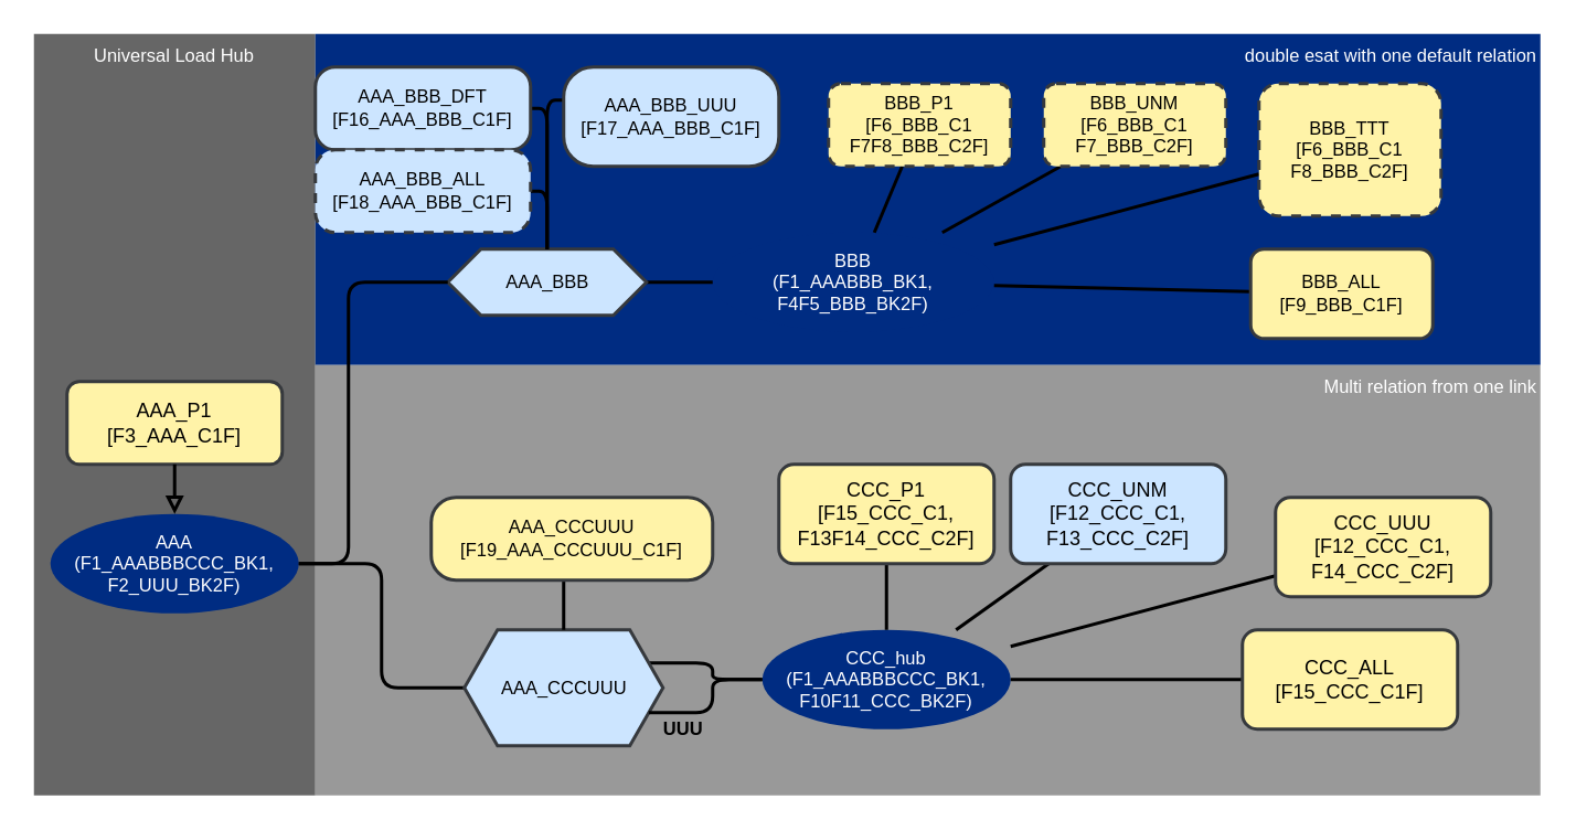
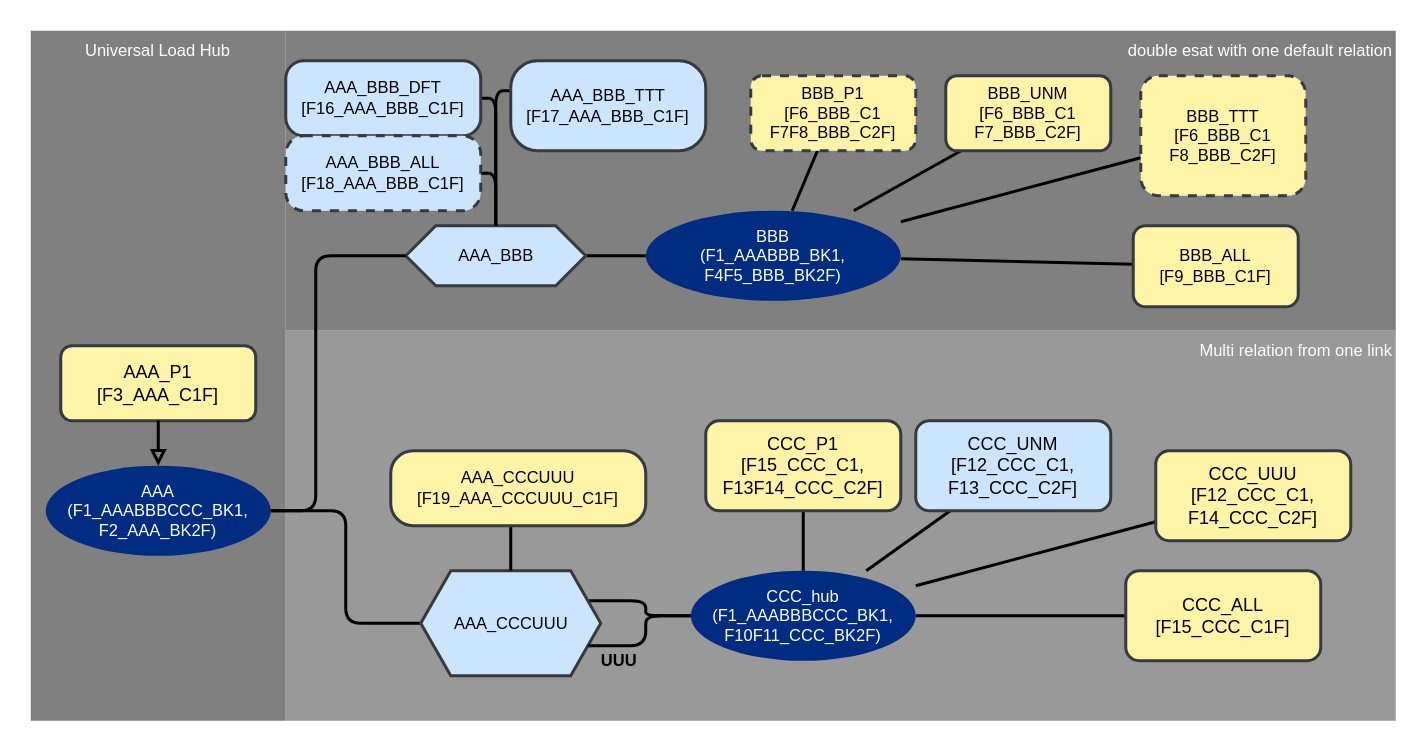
  <mxCell id="0" />
  <mxCell id="1" value="Areas" parent="0" />
- <mxCell id="2" value="Universal Load Hub" style="rounded=0;whiteSpace=wrap;html=1;fontFamily=Helvetica;fontSize=11;fontColor=#FFFFFF;fillColor=#666666;verticalAlign=top;strokeColor=none;" parent="1" vertex="1"><mxGeometry x="20" y="20" width="170" height="460" as="geometry" /></mxCell>
- <mxCell id="3" value="double esat with one default relation" style="rounded=0;whiteSpace=wrap;html=1;fontFamily=Helvetica;fontSize=11;fontColor=#FFFFFF;fillColor=#002c82;verticalAlign=top;align=right;strokeColor=none;" parent="1" vertex="1"><mxGeometry x="190" y="20" width="740" height="200" as="geometry" /></mxCell>
+ <mxCell id="2" value="Universal Load Hub" style="rounded=0;whiteSpace=wrap;html=1;fontFamily=Helvetica;fontSize=11;fontColor=#FFFFFF;fillColor=#808080;verticalAlign=top;strokeColor=none;" parent="1" vertex="1"><mxGeometry x="20" y="20" width="170" height="460" as="geometry" /></mxCell>
+ <mxCell id="3" value="double esat with one default relation" style="rounded=0;whiteSpace=wrap;html=1;fontFamily=Helvetica;fontSize=11;fontColor=#FFFFFF;fillColor=#808080;verticalAlign=top;align=right;strokeColor=none;" parent="1" vertex="1"><mxGeometry x="190" y="20" width="740" height="200" as="geometry" /></mxCell>
  <mxCell id="4" value="Multi relation from one link" style="rounded=0;whiteSpace=wrap;html=1;fontFamily=Helvetica;fontSize=11;fontColor=#FFFFFF;fillColor=#999999;verticalAlign=top;strokeColor=none;align=right;" parent="1" vertex="1"><mxGeometry x="190" y="220" width="740" height="260" as="geometry" /></mxCell>
  <mxCell id="5" value="Main Model" parent="0" />
  <mxCell id="6" value="BBB&lt;br&gt;(F1_AAABBB_BK1,&lt;br style=&quot;border-color: var(--border-color);&quot;&gt;F4F5_BBB_BK2F)" style="strokeWidth=2;html=1;shape=mxgraph.flowchart.start_1;whiteSpace=wrap;strokeColor=none;fontColor=#ffffff;fillColor=#002C82;fontFamily=Helvetica;fontSize=11;perimeterSpacing=0;gradientColor=none;" parent="5" vertex="1"><mxGeometry x="430" y="140" width="170" height="60" as="geometry" /></mxCell>
- <mxCell id="7" value="AAA&lt;br&gt;(F1_AAABBBCCC_BK1,&lt;br&gt;F2_UUU_BK2F)" style="strokeWidth=2;html=1;shape=mxgraph.flowchart.start_1;whiteSpace=wrap;strokeColor=none;fontColor=#ffffff;fillColor=#002C82;fontFamily=Helvetica;fontSize=11;" parent="5" vertex="1"><mxGeometry x="30" y="310" width="150" height="60" as="geometry" /></mxCell>
+ <mxCell id="7" value="AAA&lt;br&gt;(F1_AAABBBCCC_BK1,&lt;br&gt;F2_AAA_BK2F)" style="strokeWidth=2;html=1;shape=mxgraph.flowchart.start_1;whiteSpace=wrap;strokeColor=none;fontColor=#ffffff;fillColor=#002C82;fontFamily=Helvetica;fontSize=11;" parent="5" vertex="1"><mxGeometry x="30" y="310" width="150" height="60" as="geometry" /></mxCell>
  <mxCell id="8" value="AAA_P1&lt;br&gt;[F3_AAA_C1F]" style="rounded=1;whiteSpace=wrap;html=1;strokeColor=#36393d;fillColor=#FFF3A8;strokeWidth=2;" parent="5" vertex="1"><mxGeometry x="40" y="230" width="130" height="50" as="geometry" /></mxCell>
  <mxCell id="9" style="edgeStyle=orthogonalEdgeStyle;rounded=1;orthogonalLoop=1;jettySize=auto;html=1;endArrow=block;endFill=0;jumpStyle=none;strokeWidth=2;" parent="5" source="8" target="7" edge="1"><mxGeometry relative="1" as="geometry"><mxPoint x="-160" y="50" as="sourcePoint" /><mxPoint x="-70" y="190" as="targetPoint" /></mxGeometry></mxCell>
  <mxCell id="10" style="edgeStyle=orthogonalEdgeStyle;shape=connector;rounded=1;jumpStyle=none;orthogonalLoop=1;jettySize=auto;html=1;labelBackgroundColor=default;strokeColor=default;strokeWidth=2;fontFamily=Helvetica;fontSize=11;fontColor=default;endArrow=none;endFill=0;" parent="5" source="11" target="6" edge="1"><mxGeometry relative="1" as="geometry"><mxPoint x="430" y="140" as="targetPoint" /></mxGeometry></mxCell>
  <mxCell id="11" value="AAA_BBB" style="verticalLabelPosition=middle;verticalAlign=middle;html=1;shape=hexagon;perimeter=hexagonPerimeter2;arcSize=6;size=0.167;fillColor=#cce5ff;strokeColor=#36393d;strokeWidth=2;fontFamily=Helvetica;fontSize=11;fontColor=default;labelPosition=center;align=center;" parent="5" vertex="1"><mxGeometry x="270" y="150" width="120" height="40" as="geometry" /></mxCell>
  <mxCell id="12" style="edgeStyle=orthogonalEdgeStyle;shape=connector;rounded=1;jumpStyle=none;orthogonalLoop=1;jettySize=auto;html=1;labelBackgroundColor=default;strokeColor=default;strokeWidth=2;fontFamily=Helvetica;fontSize=11;fontColor=default;endArrow=none;endFill=0;exitX=1;exitY=0.5;exitDx=0;exitDy=0;exitPerimeter=0;" parent="5" source="7" target="11" edge="1"><mxGeometry relative="1" as="geometry"><mxPoint x="220" y="140" as="sourcePoint" /><Array as="points"><mxPoint x="210" y="340" /><mxPoint x="210" y="170" /></Array></mxGeometry></mxCell>
  <mxCell id="13" style="edgeStyle=orthogonalEdgeStyle;shape=connector;rounded=1;jumpStyle=none;orthogonalLoop=1;jettySize=auto;html=1;labelBackgroundColor=default;strokeColor=default;strokeWidth=2;fontFamily=Helvetica;fontSize=11;fontColor=default;endArrow=none;endFill=0;" parent="5" source="14" target="11" edge="1"><mxGeometry relative="1" as="geometry"><Array as="points"><mxPoint x="330" y="65" /></Array></mxGeometry></mxCell>
  <mxCell id="14" value="AAA_BBB_DFT&lt;br&gt;[F16_AAA_BBB_C1F]" style="rounded=1;whiteSpace=wrap;html=1;strokeColor=#36393d;fillColor=#cce5ff;strokeWidth=2;fontSize=11;arcSize=24;" parent="5" vertex="1"><mxGeometry x="190" y="40" width="130" height="50" as="geometry" /></mxCell>
  <mxCell id="15" style="shape=connector;rounded=1;jumpStyle=none;orthogonalLoop=1;jettySize=auto;html=1;labelBackgroundColor=default;strokeColor=default;strokeWidth=2;fontFamily=Helvetica;fontSize=11;fontColor=default;endArrow=none;endFill=0;edgeStyle=orthogonalEdgeStyle;" parent="5" source="16" target="11" edge="1"><mxGeometry relative="1" as="geometry"><Array as="points"><mxPoint x="330" y="60" /></Array></mxGeometry></mxCell>
- <mxCell id="16" value="AAA_BBB_UUU&lt;br&gt;[F17_AAA_BBB_C1F]" style="rounded=1;whiteSpace=wrap;html=1;strokeColor=#36393d;fillColor=#cce5ff;strokeWidth=2;fontSize=11;arcSize=30;" parent="5" vertex="1"><mxGeometry x="340" y="40" width="130" height="60" as="geometry" /></mxCell>
+ <mxCell id="16" value="AAA_BBB_TTT&lt;br&gt;[F17_AAA_BBB_C1F]" style="rounded=1;whiteSpace=wrap;html=1;strokeColor=#36393d;fillColor=#cce5ff;strokeWidth=2;fontSize=11;arcSize=30;" parent="5" vertex="1"><mxGeometry x="340" y="40" width="130" height="60" as="geometry" /></mxCell>
  <mxCell id="17" value="" style="edgeStyle=orthogonalEdgeStyle;shape=connector;rounded=1;jumpStyle=none;orthogonalLoop=1;jettySize=auto;html=1;entryX=0;entryY=0.5;entryDx=0;entryDy=0;entryPerimeter=0;labelBackgroundColor=none;strokeColor=default;strokeWidth=2;fontFamily=Helvetica;fontSize=11;fontColor=default;endArrow=none;endFill=0;exitX=1;exitY=0.25;exitDx=0;exitDy=0;fontStyle=1" parent="5" source="19" target="20" edge="1"><mxGeometry x="-0.463" y="10" relative="1" as="geometry"><mxPoint as="offset" /></mxGeometry></mxCell>
  <mxCell id="18" style="edgeStyle=orthogonalEdgeStyle;shape=connector;rounded=1;jumpStyle=none;orthogonalLoop=1;jettySize=auto;html=1;labelBackgroundColor=default;strokeColor=default;strokeWidth=2;fontFamily=Helvetica;fontSize=11;fontColor=default;endArrow=none;endFill=0;entryX=1;entryY=0.5;entryDx=0;entryDy=0;entryPerimeter=0;elbow=vertical;" parent="5" source="19" target="7" edge="1"><mxGeometry relative="1" as="geometry"><mxPoint x="222.86" y="450" as="targetPoint" /></mxGeometry></mxCell>
  <mxCell id="19" value="AAA_CCCUUU" style="verticalLabelPosition=middle;verticalAlign=middle;html=1;shape=hexagon;perimeter=hexagonPerimeter2;arcSize=6;size=0.167;fillColor=#cce5ff;strokeColor=#36393d;strokeWidth=2;fontFamily=Helvetica;fontSize=11;fontColor=default;labelPosition=center;align=center;" parent="5" vertex="1"><mxGeometry x="280" y="380" width="120" height="70" as="geometry" /></mxCell>
  <mxCell id="20" value="CCC_hub&lt;br&gt;(F1_AAABBBCCC_BK1,&lt;br&gt;F10F11_CCC_BK2F)" style="strokeWidth=2;html=1;shape=mxgraph.flowchart.start_1;whiteSpace=wrap;strokeColor=none;fontColor=#ffffff;fillColor=#002C82;fontFamily=Helvetica;fontSize=11;" parent="5" vertex="1"><mxGeometry x="460" y="380" width="150" height="60" as="geometry" /></mxCell>
  <mxCell id="21" style="edgeStyle=orthogonalEdgeStyle;shape=connector;rounded=1;jumpStyle=none;orthogonalLoop=1;jettySize=auto;html=1;entryX=0;entryY=0.5;entryDx=0;entryDy=0;entryPerimeter=0;labelBackgroundColor=default;strokeColor=default;strokeWidth=2;fontFamily=Helvetica;fontSize=11;fontColor=default;endArrow=none;endFill=0;exitX=1;exitY=0.75;exitDx=0;exitDy=0;" parent="5" source="19" target="20" edge="1"><mxGeometry relative="1" as="geometry"><mxPoint x="404" y="380" as="sourcePoint" /><mxPoint x="490" y="390" as="targetPoint" /></mxGeometry></mxCell>
  <mxCell id="22" value="UUU" style="edgeLabel;html=1;align=center;verticalAlign=middle;resizable=0;points=[];fontSize=11;fontFamily=Helvetica;fontColor=default;labelBackgroundColor=none;fontStyle=1" parent="21" vertex="1" connectable="0"><mxGeometry x="-0.334" relative="1" as="geometry"><mxPoint x="-9" y="10" as="offset" /></mxGeometry></mxCell>
  <mxCell id="23" style="edgeStyle=none;shape=connector;rounded=1;jumpStyle=none;orthogonalLoop=1;jettySize=auto;html=1;labelBackgroundColor=default;strokeColor=default;strokeWidth=2;fontFamily=Helvetica;fontSize=11;fontColor=default;endArrow=none;endFill=0;entryX=0.5;entryY=0;entryDx=0;entryDy=0;entryPerimeter=0;" parent="5" source="24" target="20" edge="1"><mxGeometry relative="1" as="geometry" /></mxCell>
  <mxCell id="24" value="CCC_P1&lt;br&gt;[F15_CCC_C1,&lt;br&gt;F13F14_CCC_C2F]" style="rounded=1;whiteSpace=wrap;html=1;strokeColor=#36393d;fillColor=#FFF3A8;strokeWidth=2;" parent="5" vertex="1"><mxGeometry x="470" y="280" width="130" height="60" as="geometry" /></mxCell>
  <mxCell id="25" style="shape=connector;rounded=1;jumpStyle=none;orthogonalLoop=1;jettySize=auto;html=1;labelBackgroundColor=default;strokeColor=default;strokeWidth=2;fontFamily=Helvetica;fontSize=11;fontColor=default;endArrow=none;endFill=0;" parent="5" source="26" target="6" edge="1"><mxGeometry relative="1" as="geometry" /></mxCell>
  <mxCell id="26" value="BBB_P1&lt;br style=&quot;font-size: 11px;&quot;&gt;[F6_BBB_C1&lt;br&gt;F7F8_BBB_C2F]" style="rounded=1;whiteSpace=wrap;html=1;strokeColor=#36393d;fillColor=#FFF3A8;strokeWidth=2;fontSize=11;arcSize=15;dashed=1;" parent="5" vertex="1"><mxGeometry x="500" y="50" width="110" height="50" as="geometry" /></mxCell>
  <mxCell id="27" style="edgeStyle=elbowEdgeStyle;shape=connector;rounded=1;jumpStyle=none;orthogonalLoop=1;jettySize=auto;html=1;labelBackgroundColor=default;strokeColor=default;strokeWidth=2;fontFamily=Helvetica;fontSize=11;fontColor=default;endArrow=none;endFill=0;" edge="1" parent="5" source="28" target="19"><mxGeometry relative="1" as="geometry" /></mxCell>
  <mxCell id="28" value="AAA_CCCUUU&lt;br&gt;[F19_AAA_CCCUUU_C1F]" style="rounded=1;whiteSpace=wrap;html=1;strokeColor=#36393d;fillColor=#fff3a8;strokeWidth=2;fontSize=11;arcSize=30;" vertex="1" parent="5"><mxGeometry x="260" y="300" width="170" height="50" as="geometry" /></mxCell>
  <mxCell id="29" style="edgeStyle=none;shape=connector;rounded=1;jumpStyle=none;orthogonalLoop=1;jettySize=auto;html=1;labelBackgroundColor=default;strokeColor=default;strokeWidth=2;fontFamily=Helvetica;fontSize=11;fontColor=default;endArrow=none;endFill=0;" edge="1" parent="5" source="30" target="6"><mxGeometry relative="1" as="geometry" /></mxCell>
- <mxCell id="30" value="BBB_UNM&lt;br style=&quot;font-size: 11px;&quot;&gt;[F6_BBB_C1&lt;br&gt;F7_BBB_C2F]" style="rounded=1;whiteSpace=wrap;html=1;strokeColor=#36393d;fillColor=#FFF3A8;strokeWidth=2;fontSize=11;arcSize=15;dashed=1;" vertex="1" parent="5"><mxGeometry x="630" y="50" width="110" height="50" as="geometry" /></mxCell>
+ <mxCell id="30" value="BBB_UNM&lt;br style=&quot;font-size: 11px;&quot;&gt;[F6_BBB_C1&lt;br&gt;F7_BBB_C2F]" style="rounded=1;whiteSpace=wrap;html=1;strokeColor=#36393d;fillColor=#FFF3A8;strokeWidth=2;fontSize=11;arcSize=15;" vertex="1" parent="5"><mxGeometry x="630" y="50" width="110" height="50" as="geometry" /></mxCell>
  <mxCell id="31" style="edgeStyle=none;shape=connector;rounded=1;jumpStyle=none;orthogonalLoop=1;jettySize=auto;html=1;labelBackgroundColor=default;strokeColor=default;strokeWidth=2;fontFamily=Helvetica;fontSize=11;fontColor=default;endArrow=none;endFill=0;" edge="1" parent="5" source="32" target="6"><mxGeometry relative="1" as="geometry" /></mxCell>
  <mxCell id="32" value="BBB_TTT&lt;br style=&quot;font-size: 11px;&quot;&gt;[F6_BBB_C1&lt;br&gt;F8_BBB_C2F]" style="rounded=1;whiteSpace=wrap;html=1;strokeColor=#36393d;fillColor=#FFF3A8;strokeWidth=2;fontSize=11;arcSize=15;dashed=1;" vertex="1" parent="5"><mxGeometry x="760" y="50" width="110" height="80" as="geometry" /></mxCell>
  <mxCell id="33" style="edgeStyle=none;shape=connector;rounded=1;jumpStyle=none;orthogonalLoop=1;jettySize=auto;html=1;labelBackgroundColor=default;strokeColor=default;strokeWidth=2;fontFamily=Helvetica;fontSize=11;fontColor=default;endArrow=none;endFill=0;" edge="1" parent="5" source="34" target="6"><mxGeometry relative="1" as="geometry" /></mxCell>
  <mxCell id="34" value="BBB_ALL&lt;br style=&quot;font-size: 11px;&quot;&gt;[F9_BBB_C1F]" style="rounded=1;whiteSpace=wrap;html=1;strokeColor=#36393d;fillColor=#FFF3A8;strokeWidth=2;fontSize=11;arcSize=15;" vertex="1" parent="5"><mxGeometry x="755" y="150" width="110" height="54" as="geometry" /></mxCell>
  <mxCell id="35" style="edgeStyle=none;shape=connector;rounded=1;jumpStyle=none;orthogonalLoop=1;jettySize=auto;html=1;labelBackgroundColor=default;strokeColor=default;strokeWidth=2;fontFamily=Helvetica;fontSize=11;fontColor=default;endArrow=none;endFill=0;" edge="1" parent="5" source="36" target="20"><mxGeometry relative="1" as="geometry" /></mxCell>
  <mxCell id="36" value="CCC_UNM&lt;br&gt;[F12_CCC_C1,&lt;br&gt;F13_CCC_C2F]" style="rounded=1;whiteSpace=wrap;html=1;strokeColor=#36393d;fillColor=#cce5ff;strokeWidth=2;" vertex="1" parent="5"><mxGeometry x="610" y="280" width="130" height="60" as="geometry" /></mxCell>
  <mxCell id="37" style="edgeStyle=none;shape=connector;rounded=1;jumpStyle=none;orthogonalLoop=1;jettySize=auto;html=1;labelBackgroundColor=default;strokeColor=default;strokeWidth=2;fontFamily=Helvetica;fontSize=11;fontColor=default;endArrow=none;endFill=0;endSize=0;startSize=0;jumpSize=0;" edge="1" parent="5" source="38" target="20"><mxGeometry relative="1" as="geometry" /></mxCell>
  <mxCell id="38" value="CCC_UUU&lt;br&gt;[F12_CCC_C1,&lt;br&gt;F14_CCC_C2F]" style="rounded=1;whiteSpace=wrap;html=1;strokeColor=#36393d;fillColor=#FFF3A8;strokeWidth=2;" vertex="1" parent="5"><mxGeometry x="770" y="300" width="130" height="60" as="geometry" /></mxCell>
  <mxCell id="39" style="edgeStyle=none;shape=connector;rounded=1;jumpStyle=none;orthogonalLoop=1;jettySize=auto;html=1;labelBackgroundColor=default;strokeColor=default;strokeWidth=2;fontFamily=Helvetica;fontSize=11;fontColor=default;endArrow=none;endFill=0;endSize=4;" edge="1" parent="5" source="40" target="20"><mxGeometry relative="1" as="geometry" /></mxCell>
  <mxCell id="40" value="CCC_ALL&lt;br&gt;[F15_CCC_C1F]" style="rounded=1;whiteSpace=wrap;html=1;strokeColor=#36393d;fillColor=#FFF3A8;strokeWidth=2;" vertex="1" parent="5"><mxGeometry x="750" y="380" width="130" height="60" as="geometry" /></mxCell>
  <mxCell id="41" style="edgeStyle=orthogonalEdgeStyle;shape=connector;rounded=1;jumpStyle=none;orthogonalLoop=1;jettySize=auto;html=1;entryX=0.5;entryY=0;entryDx=0;entryDy=0;labelBackgroundColor=default;strokeColor=default;strokeWidth=2;fontFamily=Helvetica;fontSize=11;fontColor=default;endArrow=none;endFill=0;" edge="1" parent="5" source="42" target="11"><mxGeometry relative="1" as="geometry"><Array as="points"><mxPoint x="330" y="115" /></Array></mxGeometry></mxCell>
  <mxCell id="42" value="AAA_BBB_ALL&lt;br&gt;[F18_AAA_BBB_C1F]" style="rounded=1;whiteSpace=wrap;html=1;strokeColor=#36393d;fillColor=#cce5ff;strokeWidth=2;fontSize=11;arcSize=24;dashed=1;" vertex="1" parent="5"><mxGeometry x="190" y="90" width="130" height="50" as="geometry" /></mxCell>
